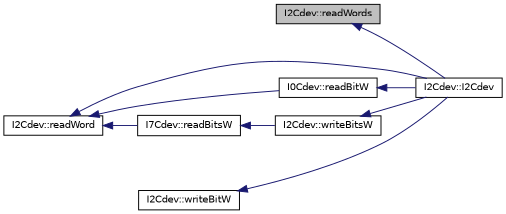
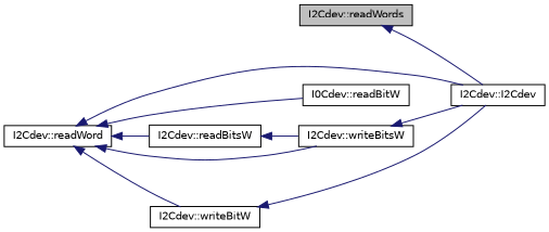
  digraph {
    rankdir=LR
    node [color=black fillcolor=white fontname=Helvetica fontsize=10 shape=record style=filled]
    edge [color=midnightblue dir=back fontname=Helvetica fontsize=10 labelfontname=Helvetica labelfontsize=10 style=solid]
    n1 [fillcolor=grey75 fontcolor=black height=0.2 label="I2Cdev::readWords" width=0.4]
    n2 [height=0.2 label="I2Cdev::I2Cdev" width=0.4]
    n3 [height=0.2 label="I2Cdev::readWord" width=0.4]
    n4 [height=0.2 label="I0Cdev::readBitW" width=0.4]
-   n5 [height=0.2 label="I7Cdev::readBitsW" width=0.4]
+   n5 [height=0.2 label="I2Cdev::readBitsW" width=0.4]
    n6 [height=0.2 label="I2Cdev::writeBitW" width=0.4]
    n7 [height=0.2 label="I2Cdev::writeBitsW" width=0.4]
    n1 -> n2
    n3 -> n2
    n3 -> n4
    n3 -> n5
-   n4 -> n2
+   n3 -> n6
+   n3 -> n7
    n5 -> n7
    n6 -> n2
    n7 -> n2
  }
